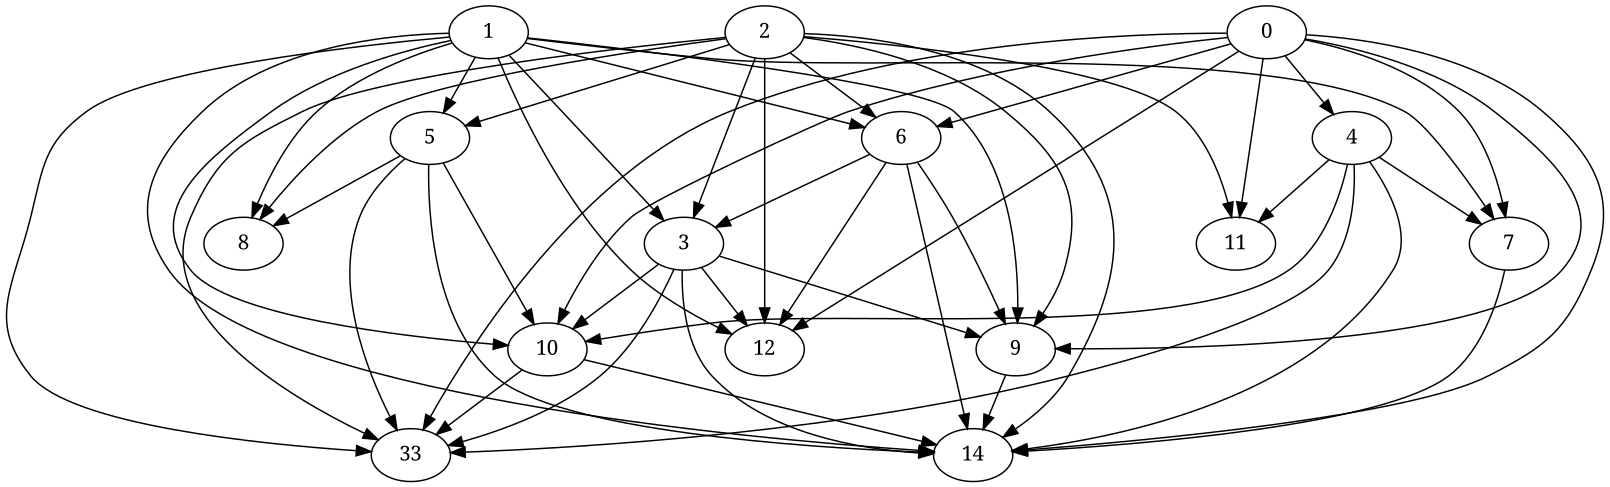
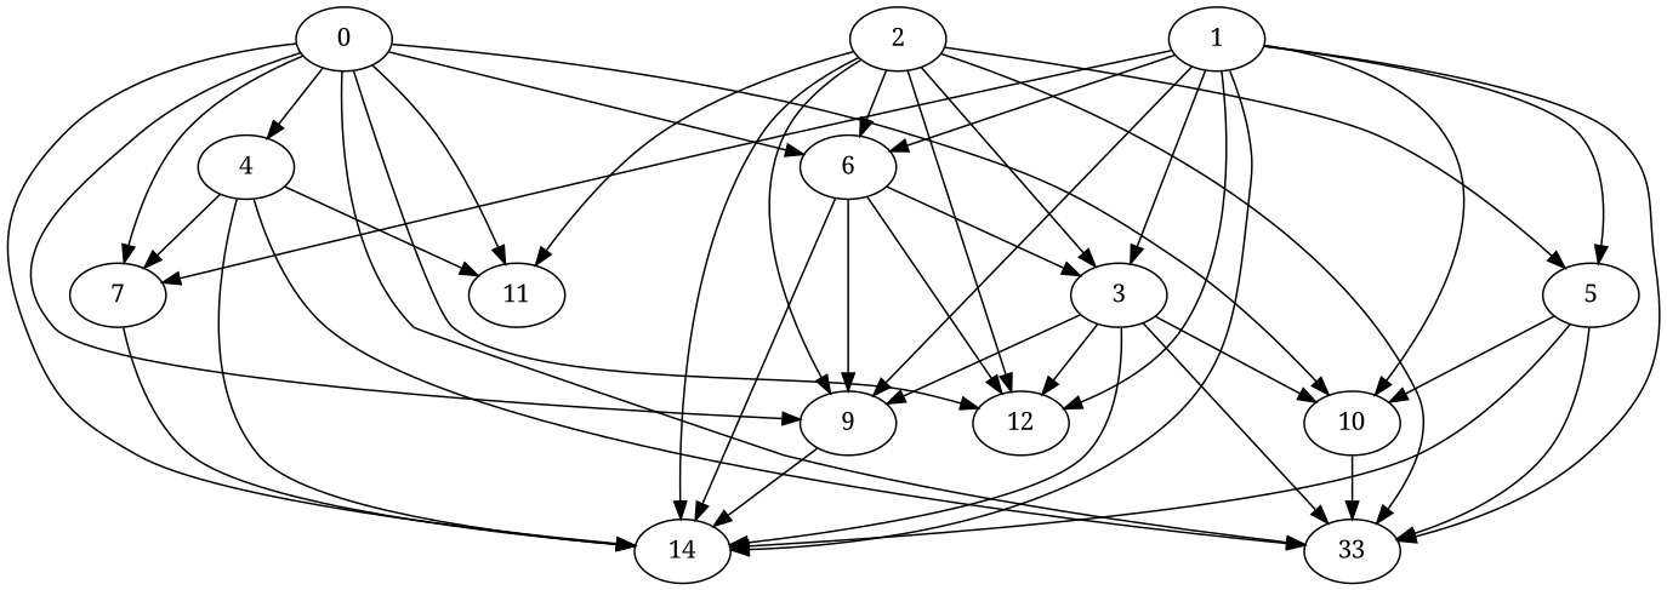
  digraph {
    fontname="Noto Serif"
    node [fontname="Noto Serif"]
    edge [fontname="Noto Serif"]
    6
    12
    9
    14
    3
    10
    n7 [label=33]
    5
-   8
    1
    7
    2
    11
    0
    4
    6 -> 12
    6 -> 9
    6 -> 14
    6 -> 3
    9 -> 14
    3 -> 12
    3 -> 9
    3 -> 14
    3 -> 10
    3 -> n7
-   10 -> 14
    10 -> n7
    5 -> 14
    5 -> 10
    5 -> n7
-   5 -> 8
    1 -> 6
    1 -> 12
    1 -> 9
    1 -> 14
    1 -> 3
    1 -> 10
    1 -> n7
    1 -> 5
-   1 -> 8
    1 -> 7
    7 -> 14
    2 -> 6
    2 -> 12
    2 -> 9
    2 -> 14
    2 -> 3
    2 -> n7
    2 -> 5
-   2 -> 8
    2 -> 11
    0 -> 6
    0 -> 12
    0 -> 9
    0 -> 14
    0 -> 10
    0 -> n7
    0 -> 7
    0 -> 11
    0 -> 4
    4 -> 14
-   4 -> 10
    4 -> n7
    4 -> 7
    4 -> 11
  }
